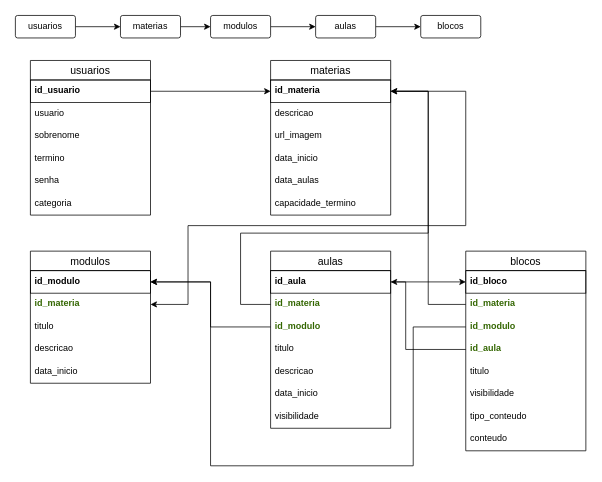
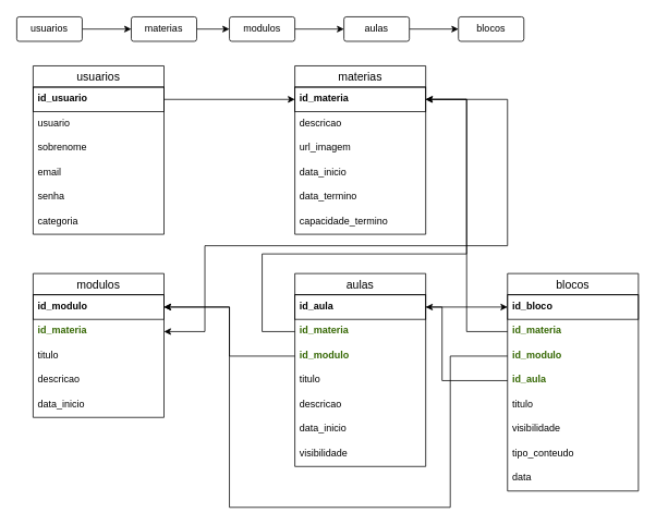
  <mxCell id="0" />
  <mxCell id="1" parent="0" />
  <mxCell id="2" style="edgeStyle=orthogonalEdgeStyle;rounded=0;orthogonalLoop=1;jettySize=auto;html=1;entryX=0;entryY=0.5;entryDx=0;entryDy=0;" edge="1" parent="1" source="3" target="5"><mxGeometry relative="1" as="geometry" /></mxCell>
  <mxCell id="3" value="usuarios" style="rounded=1;arcSize=10;whiteSpace=wrap;html=1;align=center;" vertex="1" parent="1"><mxGeometry x="20" y="20" width="80" height="30" as="geometry" /></mxCell>
  <mxCell id="4" style="edgeStyle=orthogonalEdgeStyle;rounded=0;orthogonalLoop=1;jettySize=auto;html=1;entryX=0;entryY=0.5;entryDx=0;entryDy=0;" edge="1" parent="1" source="5" target="7"><mxGeometry relative="1" as="geometry" /></mxCell>
  <mxCell id="5" value="materias" style="rounded=1;arcSize=10;whiteSpace=wrap;html=1;align=center;" vertex="1" parent="1"><mxGeometry x="160" y="20" width="80" height="30" as="geometry" /></mxCell>
  <mxCell id="6" style="edgeStyle=orthogonalEdgeStyle;rounded=0;orthogonalLoop=1;jettySize=auto;html=1;entryX=0;entryY=0.5;entryDx=0;entryDy=0;" edge="1" parent="1" source="7" target="9"><mxGeometry relative="1" as="geometry" /></mxCell>
  <mxCell id="7" value="modulos" style="rounded=1;arcSize=10;whiteSpace=wrap;html=1;align=center;" vertex="1" parent="1"><mxGeometry x="280" y="20" width="80" height="30" as="geometry" /></mxCell>
  <mxCell id="8" style="edgeStyle=orthogonalEdgeStyle;rounded=0;orthogonalLoop=1;jettySize=auto;html=1;entryX=0;entryY=0.5;entryDx=0;entryDy=0;" edge="1" parent="1" source="9" target="10"><mxGeometry relative="1" as="geometry" /></mxCell>
  <mxCell id="9" value="aulas" style="rounded=1;arcSize=10;whiteSpace=wrap;html=1;align=center;" vertex="1" parent="1"><mxGeometry x="420" y="20" width="80" height="30" as="geometry" /></mxCell>
  <mxCell id="10" value="blocos" style="rounded=1;arcSize=10;whiteSpace=wrap;html=1;align=center;" vertex="1" parent="1"><mxGeometry x="560" y="20" width="80" height="30" as="geometry" /></mxCell>
  <mxCell id="11" value="usuarios" style="swimlane;fontStyle=0;childLayout=stackLayout;horizontal=1;startSize=26;horizontalStack=0;resizeParent=1;resizeParentMax=0;resizeLast=0;collapsible=1;marginBottom=0;align=center;fontSize=14;" vertex="1" parent="1"><mxGeometry x="40" y="80" width="160" height="206" as="geometry" /></mxCell>
  <mxCell id="12" value="id_usuario" style="text;fillColor=none;spacingLeft=4;spacingRight=4;overflow=hidden;rotatable=0;points=[[0,0.5],[1,0.5]];portConstraint=eastwest;fontSize=12;strokeColor=#000000;fontStyle=1" vertex="1" parent="11"><mxGeometry y="26" width="160" height="30" as="geometry" /></mxCell>
  <mxCell id="13" value="usuario" style="text;strokeColor=none;fillColor=none;spacingLeft=4;spacingRight=4;overflow=hidden;rotatable=0;points=[[0,0.5],[1,0.5]];portConstraint=eastwest;fontSize=12;" vertex="1" parent="11"><mxGeometry y="56" width="160" height="30" as="geometry" /></mxCell>
  <mxCell id="14" value="sobrenome" style="text;strokeColor=none;fillColor=none;spacingLeft=4;spacingRight=4;overflow=hidden;rotatable=0;points=[[0,0.5],[1,0.5]];portConstraint=eastwest;fontSize=12;" vertex="1" parent="11"><mxGeometry y="86" width="160" height="30" as="geometry" /></mxCell>
- <mxCell id="15" value="termino" style="text;strokeColor=none;fillColor=none;spacingLeft=4;spacingRight=4;overflow=hidden;rotatable=0;points=[[0,0.5],[1,0.5]];portConstraint=eastwest;fontSize=12;" vertex="1" parent="11"><mxGeometry y="116" width="160" height="30" as="geometry" /></mxCell>
+ <mxCell id="15" value="email" style="text;strokeColor=none;fillColor=none;spacingLeft=4;spacingRight=4;overflow=hidden;rotatable=0;points=[[0,0.5],[1,0.5]];portConstraint=eastwest;fontSize=12;" vertex="1" parent="11"><mxGeometry y="116" width="160" height="30" as="geometry" /></mxCell>
  <mxCell id="16" value="senha" style="text;strokeColor=none;fillColor=none;spacingLeft=4;spacingRight=4;overflow=hidden;rotatable=0;points=[[0,0.5],[1,0.5]];portConstraint=eastwest;fontSize=12;" vertex="1" parent="11"><mxGeometry y="146" width="160" height="30" as="geometry" /></mxCell>
  <mxCell id="17" value="categoria" style="text;strokeColor=none;fillColor=none;spacingLeft=4;spacingRight=4;overflow=hidden;rotatable=0;points=[[0,0.5],[1,0.5]];portConstraint=eastwest;fontSize=12;" vertex="1" parent="11"><mxGeometry y="176" width="160" height="30" as="geometry" /></mxCell>
  <mxCell id="18" value="materias" style="swimlane;fontStyle=0;childLayout=stackLayout;horizontal=1;startSize=26;horizontalStack=0;resizeParent=1;resizeParentMax=0;resizeLast=0;collapsible=1;marginBottom=0;align=center;fontSize=14;" vertex="1" parent="1"><mxGeometry x="360" y="80" width="160" height="206" as="geometry" /></mxCell>
  <mxCell id="19" value="id_materia" style="text;fillColor=none;spacingLeft=4;spacingRight=4;overflow=hidden;rotatable=0;points=[[0,0.5],[1,0.5]];portConstraint=eastwest;fontSize=12;strokeColor=#000000;fontStyle=1" vertex="1" parent="18"><mxGeometry y="26" width="160" height="30" as="geometry" /></mxCell>
  <mxCell id="20" value="descricao" style="text;strokeColor=none;fillColor=none;spacingLeft=4;spacingRight=4;overflow=hidden;rotatable=0;points=[[0,0.5],[1,0.5]];portConstraint=eastwest;fontSize=12;" vertex="1" parent="18"><mxGeometry y="56" width="160" height="30" as="geometry" /></mxCell>
  <mxCell id="21" value="url_imagem" style="text;strokeColor=none;fillColor=none;spacingLeft=4;spacingRight=4;overflow=hidden;rotatable=0;points=[[0,0.5],[1,0.5]];portConstraint=eastwest;fontSize=12;" vertex="1" parent="18"><mxGeometry y="86" width="160" height="30" as="geometry" /></mxCell>
  <mxCell id="22" value="data_inicio" style="text;strokeColor=none;fillColor=none;spacingLeft=4;spacingRight=4;overflow=hidden;rotatable=0;points=[[0,0.5],[1,0.5]];portConstraint=eastwest;fontSize=12;" vertex="1" parent="18"><mxGeometry y="116" width="160" height="30" as="geometry" /></mxCell>
- <mxCell id="23" value="data_aulas" style="text;strokeColor=none;fillColor=none;spacingLeft=4;spacingRight=4;overflow=hidden;rotatable=0;points=[[0,0.5],[1,0.5]];portConstraint=eastwest;fontSize=12;" vertex="1" parent="18"><mxGeometry y="146" width="160" height="30" as="geometry" /></mxCell>
+ <mxCell id="23" value="data_termino" style="text;strokeColor=none;fillColor=none;spacingLeft=4;spacingRight=4;overflow=hidden;rotatable=0;points=[[0,0.5],[1,0.5]];portConstraint=eastwest;fontSize=12;" vertex="1" parent="18"><mxGeometry y="146" width="160" height="30" as="geometry" /></mxCell>
  <mxCell id="24" value="capacidade_termino" style="text;strokeColor=none;fillColor=none;spacingLeft=4;spacingRight=4;overflow=hidden;rotatable=0;points=[[0,0.5],[1,0.5]];portConstraint=eastwest;fontSize=12;" vertex="1" parent="18"><mxGeometry y="176" width="160" height="30" as="geometry" /></mxCell>
  <mxCell id="25" value="modulos" style="swimlane;fontStyle=0;childLayout=stackLayout;horizontal=1;startSize=26;horizontalStack=0;resizeParent=1;resizeParentMax=0;resizeLast=0;collapsible=1;marginBottom=0;align=center;fontSize=14;" vertex="1" parent="1"><mxGeometry x="40" y="334" width="160" height="176" as="geometry" /></mxCell>
  <mxCell id="26" value="id_modulo" style="text;fillColor=none;spacingLeft=4;spacingRight=4;overflow=hidden;rotatable=0;points=[[0,0.5],[1,0.5]];portConstraint=eastwest;fontSize=12;strokeColor=#000000;fontStyle=1" vertex="1" parent="25"><mxGeometry y="26" width="160" height="30" as="geometry" /></mxCell>
  <mxCell id="27" value="id_materia" style="text;strokeColor=none;fillColor=none;spacingLeft=4;spacingRight=4;overflow=hidden;rotatable=0;points=[[0,0.5],[1,0.5]];portConstraint=eastwest;fontSize=12;fontColor=#336600;fontStyle=1" vertex="1" parent="25"><mxGeometry y="56" width="160" height="30" as="geometry" /></mxCell>
  <mxCell id="28" value="titulo" style="text;strokeColor=none;fillColor=none;spacingLeft=4;spacingRight=4;overflow=hidden;rotatable=0;points=[[0,0.5],[1,0.5]];portConstraint=eastwest;fontSize=12;" vertex="1" parent="25"><mxGeometry y="86" width="160" height="30" as="geometry" /></mxCell>
  <mxCell id="29" value="descricao" style="text;strokeColor=none;fillColor=none;spacingLeft=4;spacingRight=4;overflow=hidden;rotatable=0;points=[[0,0.5],[1,0.5]];portConstraint=eastwest;fontSize=12;" vertex="1" parent="25"><mxGeometry y="116" width="160" height="30" as="geometry" /></mxCell>
  <mxCell id="30" value="data_inicio" style="text;strokeColor=none;fillColor=none;spacingLeft=4;spacingRight=4;overflow=hidden;rotatable=0;points=[[0,0.5],[1,0.5]];portConstraint=eastwest;fontSize=12;" vertex="1" parent="25"><mxGeometry y="146" width="160" height="30" as="geometry" /></mxCell>
  <mxCell id="31" value="aulas" style="swimlane;fontStyle=0;childLayout=stackLayout;horizontal=1;startSize=26;horizontalStack=0;resizeParent=1;resizeParentMax=0;resizeLast=0;collapsible=1;marginBottom=0;align=center;fontSize=14;" vertex="1" parent="1"><mxGeometry x="360" y="334" width="160" height="236" as="geometry" /></mxCell>
  <mxCell id="32" value="id_aula" style="text;fillColor=none;spacingLeft=4;spacingRight=4;overflow=hidden;rotatable=0;points=[[0,0.5],[1,0.5]];portConstraint=eastwest;fontSize=12;strokeColor=#000000;fontStyle=1" vertex="1" parent="31"><mxGeometry y="26" width="160" height="30" as="geometry" /></mxCell>
  <mxCell id="33" value="id_materia" style="text;strokeColor=none;fillColor=none;spacingLeft=4;spacingRight=4;overflow=hidden;rotatable=0;points=[[0,0.5],[1,0.5]];portConstraint=eastwest;fontSize=12;fontColor=#336600;fontStyle=1" vertex="1" parent="31"><mxGeometry y="56" width="160" height="30" as="geometry" /></mxCell>
  <mxCell id="34" value="id_modulo" style="text;strokeColor=none;fillColor=none;spacingLeft=4;spacingRight=4;overflow=hidden;rotatable=0;points=[[0,0.5],[1,0.5]];portConstraint=eastwest;fontSize=12;fontColor=#336600;fontStyle=1" vertex="1" parent="31"><mxGeometry y="86" width="160" height="30" as="geometry" /></mxCell>
  <mxCell id="35" value="titulo" style="text;strokeColor=none;fillColor=none;spacingLeft=4;spacingRight=4;overflow=hidden;rotatable=0;points=[[0,0.5],[1,0.5]];portConstraint=eastwest;fontSize=12;" vertex="1" parent="31"><mxGeometry y="116" width="160" height="30" as="geometry" /></mxCell>
  <mxCell id="36" value="descricao" style="text;strokeColor=none;fillColor=none;spacingLeft=4;spacingRight=4;overflow=hidden;rotatable=0;points=[[0,0.5],[1,0.5]];portConstraint=eastwest;fontSize=12;" vertex="1" parent="31"><mxGeometry y="146" width="160" height="30" as="geometry" /></mxCell>
  <mxCell id="37" value="data_inicio" style="text;strokeColor=none;fillColor=none;spacingLeft=4;spacingRight=4;overflow=hidden;rotatable=0;points=[[0,0.5],[1,0.5]];portConstraint=eastwest;fontSize=12;" vertex="1" parent="31"><mxGeometry y="176" width="160" height="30" as="geometry" /></mxCell>
  <mxCell id="38" value="visibilidade" style="text;strokeColor=none;fillColor=none;spacingLeft=4;spacingRight=4;overflow=hidden;rotatable=0;points=[[0,0.5],[1,0.5]];portConstraint=eastwest;fontSize=12;" vertex="1" parent="31"><mxGeometry y="206" width="160" height="30" as="geometry" /></mxCell>
  <mxCell id="39" value="blocos" style="swimlane;fontStyle=0;childLayout=stackLayout;horizontal=1;startSize=26;horizontalStack=0;resizeParent=1;resizeParentMax=0;resizeLast=0;collapsible=1;marginBottom=0;align=center;fontSize=14;" vertex="1" parent="1"><mxGeometry x="620" y="334" width="160" height="266" as="geometry" /></mxCell>
  <mxCell id="40" value="id_bloco" style="text;fillColor=none;spacingLeft=4;spacingRight=4;overflow=hidden;rotatable=0;points=[[0,0.5],[1,0.5]];portConstraint=eastwest;fontSize=12;strokeColor=#000000;fontStyle=1" vertex="1" parent="39"><mxGeometry y="26" width="160" height="30" as="geometry" /></mxCell>
  <mxCell id="41" value="id_materia" style="text;strokeColor=none;fillColor=none;spacingLeft=4;spacingRight=4;overflow=hidden;rotatable=0;points=[[0,0.5],[1,0.5]];portConstraint=eastwest;fontSize=12;fontColor=#336600;fontStyle=1" vertex="1" parent="39"><mxGeometry y="56" width="160" height="30" as="geometry" /></mxCell>
  <mxCell id="42" value="id_modulo" style="text;strokeColor=none;fillColor=none;spacingLeft=4;spacingRight=4;overflow=hidden;rotatable=0;points=[[0,0.5],[1,0.5]];portConstraint=eastwest;fontSize=12;fontColor=#336600;fontStyle=1" vertex="1" parent="39"><mxGeometry y="86" width="160" height="30" as="geometry" /></mxCell>
  <mxCell id="43" value="id_aula" style="text;strokeColor=none;fillColor=none;spacingLeft=4;spacingRight=4;overflow=hidden;rotatable=0;points=[[0,0.5],[1,0.5]];portConstraint=eastwest;fontSize=12;fontColor=#336600;fontStyle=1" vertex="1" parent="39"><mxGeometry y="116" width="160" height="30" as="geometry" /></mxCell>
  <mxCell id="44" value="titulo" style="text;strokeColor=none;fillColor=none;spacingLeft=4;spacingRight=4;overflow=hidden;rotatable=0;points=[[0,0.5],[1,0.5]];portConstraint=eastwest;fontSize=12;" vertex="1" parent="39"><mxGeometry y="146" width="160" height="30" as="geometry" /></mxCell>
  <mxCell id="45" value="visibilidade" style="text;strokeColor=none;fillColor=none;spacingLeft=4;spacingRight=4;overflow=hidden;rotatable=0;points=[[0,0.5],[1,0.5]];portConstraint=eastwest;fontSize=12;" vertex="1" parent="39"><mxGeometry y="176" width="160" height="30" as="geometry" /></mxCell>
  <mxCell id="46" value="tipo_conteudo" style="text;strokeColor=none;fillColor=none;spacingLeft=4;spacingRight=4;overflow=hidden;rotatable=0;points=[[0,0.5],[1,0.5]];portConstraint=eastwest;fontSize=12;" vertex="1" parent="39"><mxGeometry y="206" width="160" height="30" as="geometry" /></mxCell>
- <mxCell id="47" value="conteudo" style="text;strokeColor=none;fillColor=none;spacingLeft=4;spacingRight=4;overflow=hidden;rotatable=0;points=[[0,0.5],[1,0.5]];portConstraint=eastwest;fontSize=12;" vertex="1" parent="39"><mxGeometry y="236" width="160" height="30" as="geometry" /></mxCell>
+ <mxCell id="47" value="data" style="text;strokeColor=none;fillColor=none;spacingLeft=4;spacingRight=4;overflow=hidden;rotatable=0;points=[[0,0.5],[1,0.5]];portConstraint=eastwest;fontSize=12;" vertex="1" parent="39"><mxGeometry y="236" width="160" height="30" as="geometry" /></mxCell>
  <mxCell id="48" style="edgeStyle=orthogonalEdgeStyle;rounded=0;orthogonalLoop=1;jettySize=auto;html=1;exitX=1;exitY=0.5;exitDx=0;exitDy=0;entryX=0;entryY=0.5;entryDx=0;entryDy=0;fontColor=#336600;" edge="1" parent="1" source="12" target="19"><mxGeometry relative="1" as="geometry" /></mxCell>
  <mxCell id="49" style="edgeStyle=orthogonalEdgeStyle;rounded=0;orthogonalLoop=1;jettySize=auto;html=1;fontColor=#336600;entryX=1;entryY=0.5;entryDx=0;entryDy=0;" edge="1" parent="1" source="19" target="27"><mxGeometry relative="1" as="geometry"><mxPoint x="560" y="320" as="targetPoint" /><Array as="points"><mxPoint x="620" y="121" /><mxPoint x="620" y="300" /><mxPoint x="250" y="300" /><mxPoint x="250" y="405" /></Array></mxGeometry></mxCell>
  <mxCell id="50" style="edgeStyle=orthogonalEdgeStyle;rounded=0;orthogonalLoop=1;jettySize=auto;html=1;entryX=0;entryY=0.5;entryDx=0;entryDy=0;fontColor=#336600;" edge="1" parent="1" source="32" target="40"><mxGeometry relative="1" as="geometry" /></mxCell>
  <mxCell id="51" style="edgeStyle=orthogonalEdgeStyle;rounded=0;orthogonalLoop=1;jettySize=auto;html=1;entryX=1;entryY=0.5;entryDx=0;entryDy=0;fontColor=#336600;" edge="1" parent="1" source="43" target="32"><mxGeometry relative="1" as="geometry"><Array as="points"><mxPoint x="540" y="465" /><mxPoint x="540" y="375" /></Array></mxGeometry></mxCell>
  <mxCell id="52" style="edgeStyle=orthogonalEdgeStyle;rounded=0;orthogonalLoop=1;jettySize=auto;html=1;entryX=1;entryY=0.5;entryDx=0;entryDy=0;fontColor=#336600;" edge="1" parent="1" source="42" target="26"><mxGeometry relative="1" as="geometry"><Array as="points"><mxPoint x="550" y="435" /><mxPoint x="550" y="620" /><mxPoint x="280" y="620" /><mxPoint x="280" y="375" /></Array></mxGeometry></mxCell>
  <mxCell id="53" style="edgeStyle=orthogonalEdgeStyle;rounded=0;orthogonalLoop=1;jettySize=auto;html=1;entryX=1;entryY=0.5;entryDx=0;entryDy=0;fontColor=#336600;" edge="1" parent="1" source="34" target="26"><mxGeometry relative="1" as="geometry" /></mxCell>
  <mxCell id="54" style="edgeStyle=orthogonalEdgeStyle;rounded=0;orthogonalLoop=1;jettySize=auto;html=1;entryX=1;entryY=0.5;entryDx=0;entryDy=0;fontColor=#336600;" edge="1" parent="1" source="33" target="19"><mxGeometry relative="1" as="geometry"><Array as="points"><mxPoint x="320" y="405" /><mxPoint x="320" y="310" /><mxPoint x="570" y="310" /><mxPoint x="570" y="121" /></Array></mxGeometry></mxCell>
  <mxCell id="55" style="edgeStyle=orthogonalEdgeStyle;rounded=0;orthogonalLoop=1;jettySize=auto;html=1;entryX=1;entryY=0.5;entryDx=0;entryDy=0;fontColor=#336600;" edge="1" parent="1" source="41" target="19"><mxGeometry relative="1" as="geometry" /></mxCell>
